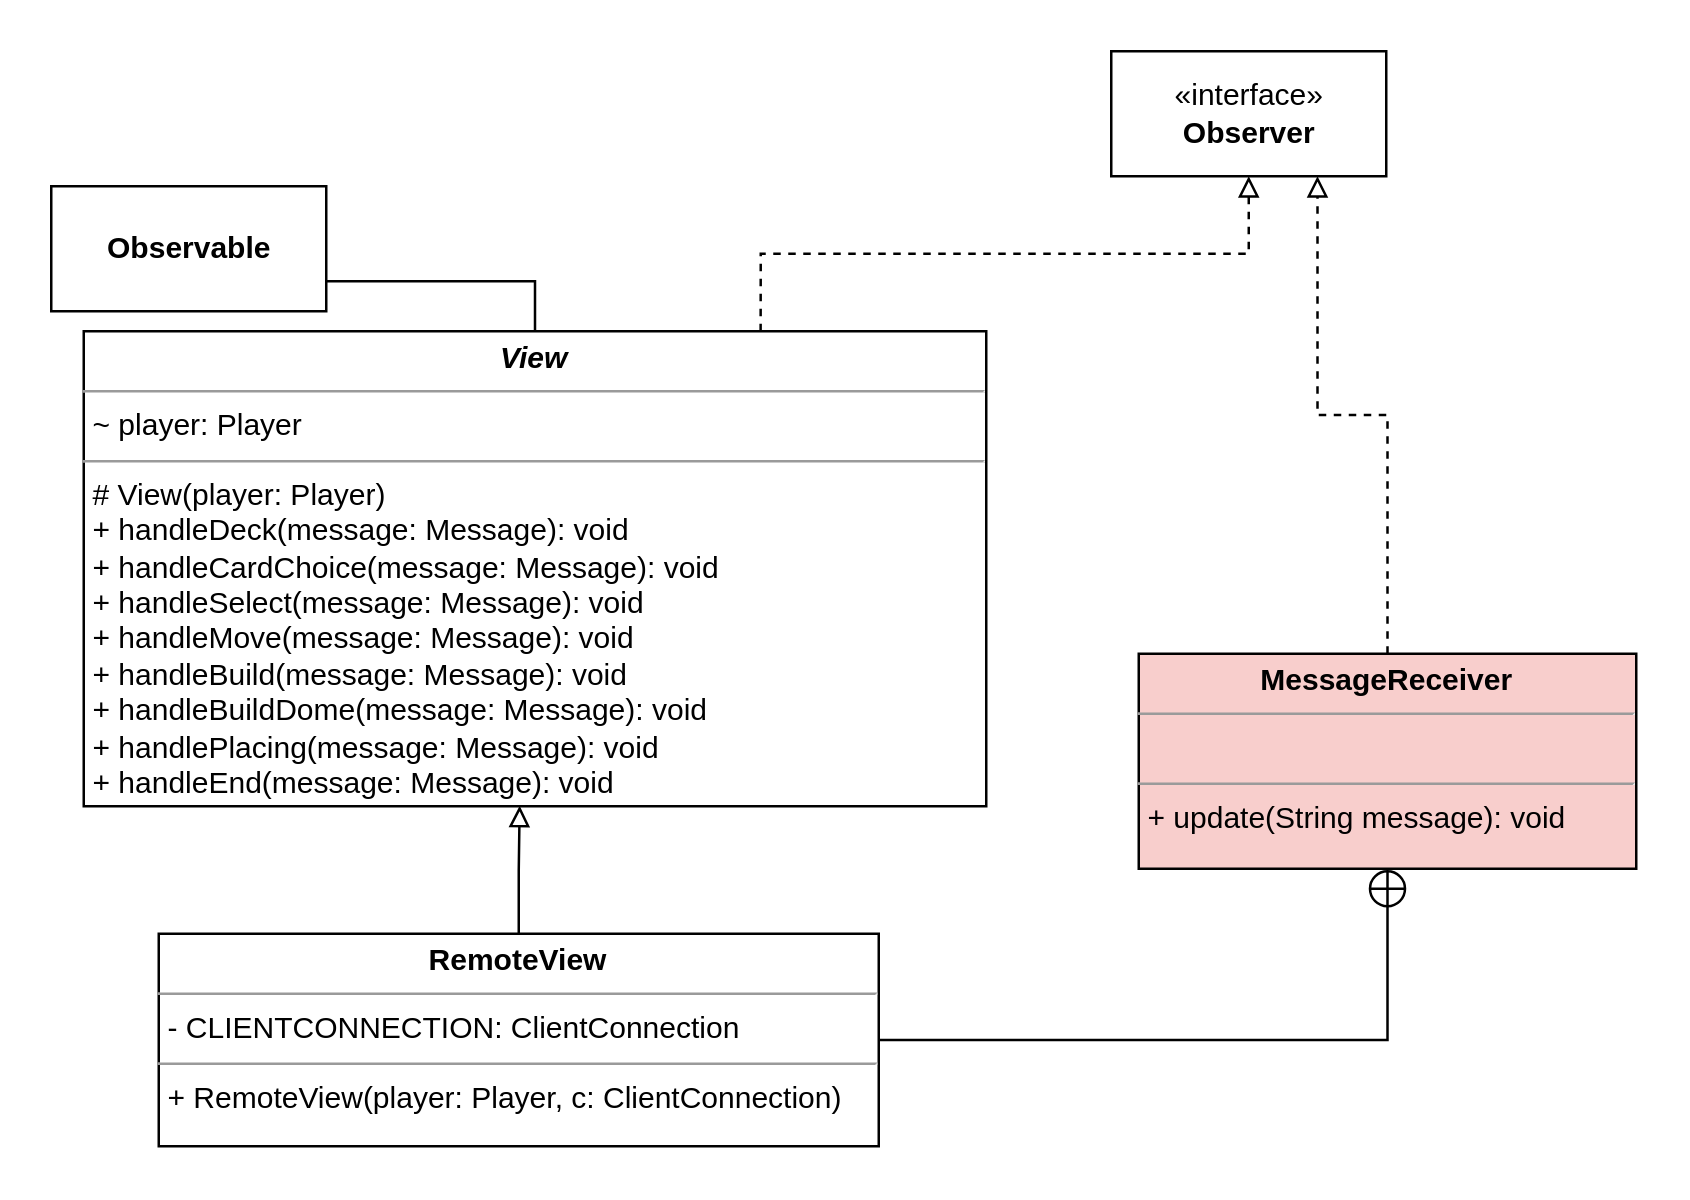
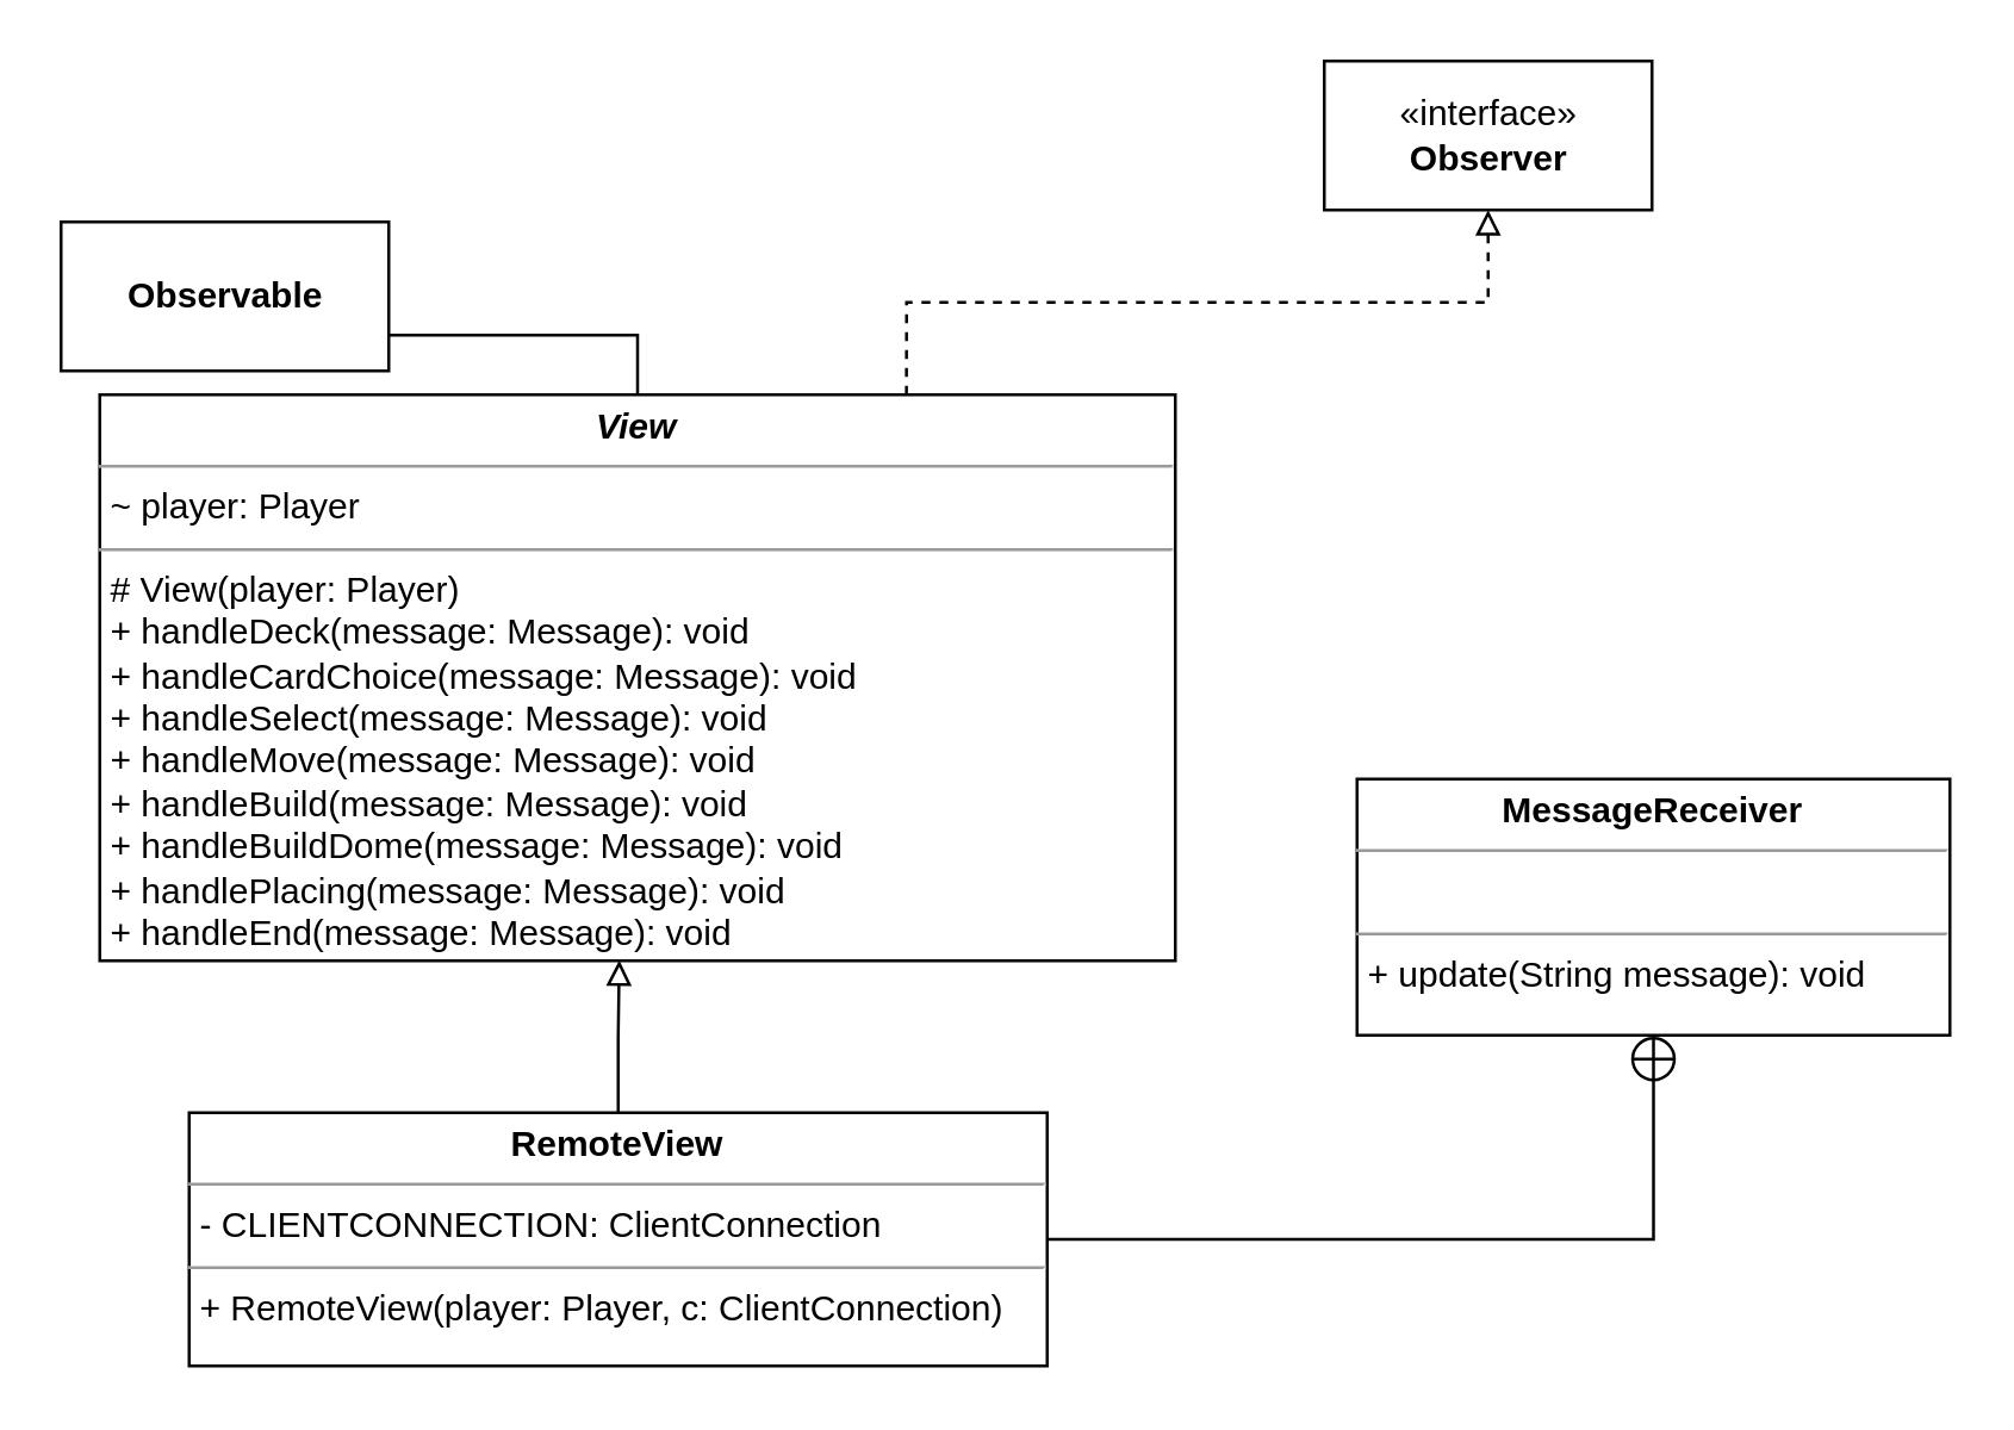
  <mxCell id="0" />
  <mxCell id="1" parent="0" />
  <mxCell id="2" style="edgeStyle=orthogonalEdgeStyle;rounded=0;orthogonalLoop=1;jettySize=auto;html=1;endArrow=block;endFill=0;" parent="1" source="4" target="11" edge="1"><mxGeometry relative="1" as="geometry"><mxPoint x="125.5" y="79" as="targetPoint" /></mxGeometry></mxCell>
  <mxCell id="3" style="edgeStyle=orthogonalEdgeStyle;rounded=0;orthogonalLoop=1;jettySize=auto;html=1;exitX=0.75;exitY=0;exitDx=0;exitDy=0;endArrow=block;endFill=0;dashed=1;" parent="1" source="4" target="10" edge="1"><mxGeometry relative="1" as="geometry"><mxPoint x="519" y="89" as="targetPoint" /></mxGeometry></mxCell>
  <mxCell id="4" value="&lt;p style=&quot;margin: 0px ; margin-top: 4px ; text-align: center&quot;&gt;&lt;b&gt;&lt;i&gt;View&lt;/i&gt;&lt;/b&gt;&lt;/p&gt;&lt;hr size=&quot;1&quot;&gt;&lt;p style=&quot;margin: 0px ; margin-left: 4px&quot;&gt;&lt;span style=&quot;font-family: &amp;#34;arial&amp;#34; , &amp;#34;helvetica neue&amp;#34; , &amp;#34;helvetica&amp;#34; , sans-serif&quot;&gt;~ player: Player&lt;/span&gt;&lt;br&gt;&lt;/p&gt;&lt;hr size=&quot;1&quot;&gt;&lt;p style=&quot;margin: 0px ; margin-left: 4px&quot;&gt;# View(player: Player)&lt;/p&gt;&lt;p style=&quot;margin: 0px ; margin-left: 4px&quot;&gt;+ handleDeck(message: Message): void&lt;/p&gt;&lt;p style=&quot;margin: 0px ; margin-left: 4px&quot;&gt;+ handleCardChoice(message: Message): void&lt;/p&gt;&lt;p style=&quot;margin: 0px ; margin-left: 4px&quot;&gt;+ handleSelect(message: Message): void&lt;/p&gt;&lt;p style=&quot;margin: 0px ; margin-left: 4px&quot;&gt;+ handleMove(message: Message): void&lt;/p&gt;&lt;p style=&quot;margin: 0px ; margin-left: 4px&quot;&gt;+ handleBuild(message: Message): void&lt;/p&gt;&lt;p style=&quot;margin: 0px ; margin-left: 4px&quot;&gt;+ handleBuildDome(message: Message): void&lt;/p&gt;&lt;p style=&quot;margin: 0px ; margin-left: 4px&quot;&gt;+ handlePlacing(message: Message): void&lt;/p&gt;&lt;p style=&quot;margin: 0px ; margin-left: 4px&quot;&gt;+ handleEnd(message: Message): void&lt;/p&gt;" style="verticalAlign=top;align=left;overflow=fill;fontSize=12;fontFamily=Helvetica;html=1;" parent="1" vertex="1"><mxGeometry x="33" y="132" width="361" height="190" as="geometry" /></mxCell>
  <mxCell id="5" style="edgeStyle=orthogonalEdgeStyle;rounded=0;orthogonalLoop=1;jettySize=auto;html=1;entryX=0.483;entryY=0.999;entryDx=0;entryDy=0;entryPerimeter=0;endArrow=block;endFill=0;" parent="1" source="7" target="4" edge="1"><mxGeometry relative="1" as="geometry" /></mxCell>
  <mxCell id="6" style="edgeStyle=orthogonalEdgeStyle;rounded=0;orthogonalLoop=1;jettySize=auto;html=1;endArrow=circlePlus;endFill=0;" parent="1" source="7" target="9" edge="1"><mxGeometry relative="1" as="geometry" /></mxCell>
  <mxCell id="7" value="&lt;p style=&quot;margin: 0px ; margin-top: 4px ; text-align: center&quot;&gt;&lt;b&gt;RemoteView&lt;/b&gt;&lt;/p&gt;&lt;hr size=&quot;1&quot;&gt;&lt;p style=&quot;margin: 0px ; margin-left: 4px&quot;&gt;- CLIENTCONNECTION: ClientConnection&lt;/p&gt;&lt;hr size=&quot;1&quot;&gt;&lt;p style=&quot;margin: 0px ; margin-left: 4px&quot;&gt;+ RemoteView(player: Player, c: ClientConnection)&lt;/p&gt;" style="verticalAlign=top;align=left;overflow=fill;fontSize=12;fontFamily=Helvetica;html=1;" parent="1" vertex="1"><mxGeometry x="63" y="373" width="288" height="85" as="geometry" /></mxCell>
- <mxCell id="8" style="edgeStyle=orthogonalEdgeStyle;rounded=0;orthogonalLoop=1;jettySize=auto;html=1;entryX=0.75;entryY=1;entryDx=0;entryDy=0;endArrow=block;endFill=0;dashed=1;" parent="1" source="9" target="10" edge="1"><mxGeometry relative="1" as="geometry"><mxPoint x="542.5" y="89" as="targetPoint" /></mxGeometry></mxCell>
- <mxCell id="9" value="&lt;p style=&quot;margin: 0px ; margin-top: 4px ; text-align: center&quot;&gt;&lt;b&gt;MessageReceiver&lt;/b&gt;&lt;/p&gt;&lt;hr size=&quot;1&quot;&gt;&lt;p style=&quot;margin: 0px ; margin-left: 4px&quot;&gt;&lt;br&gt;&lt;/p&gt;&lt;hr size=&quot;1&quot;&gt;&lt;p style=&quot;margin: 0px ; margin-left: 4px&quot;&gt;+ update(String message): void&lt;/p&gt;" style="verticalAlign=top;align=left;overflow=fill;fontSize=12;fontFamily=Helvetica;html=1;fillColor=#f8cecc;" parent="1" vertex="1"><mxGeometry x="455" y="261" width="199" height="86" as="geometry" /></mxCell>
+ <mxCell id="9" value="&lt;p style=&quot;margin: 0px ; margin-top: 4px ; text-align: center&quot;&gt;&lt;b&gt;MessageReceiver&lt;/b&gt;&lt;/p&gt;&lt;hr size=&quot;1&quot;&gt;&lt;p style=&quot;margin: 0px ; margin-left: 4px&quot;&gt;&lt;br&gt;&lt;/p&gt;&lt;hr size=&quot;1&quot;&gt;&lt;p style=&quot;margin: 0px ; margin-left: 4px&quot;&gt;+ update(String message): void&lt;/p&gt;" style="verticalAlign=top;align=left;overflow=fill;fontSize=12;fontFamily=Helvetica;html=1;" parent="1" vertex="1"><mxGeometry x="455" y="261" width="199" height="86" as="geometry" /></mxCell>
  <mxCell id="10" value="«interface»&lt;br&gt;&lt;b&gt;Observer&lt;/b&gt;" style="html=1;" vertex="1" parent="1"><mxGeometry x="444" y="20" width="110" height="50" as="geometry" /></mxCell>
  <mxCell id="11" value="&lt;b&gt;Observable&lt;/b&gt;" style="html=1;" vertex="1" parent="1"><mxGeometry x="20" y="74" width="110" height="50" as="geometry" /></mxCell>
